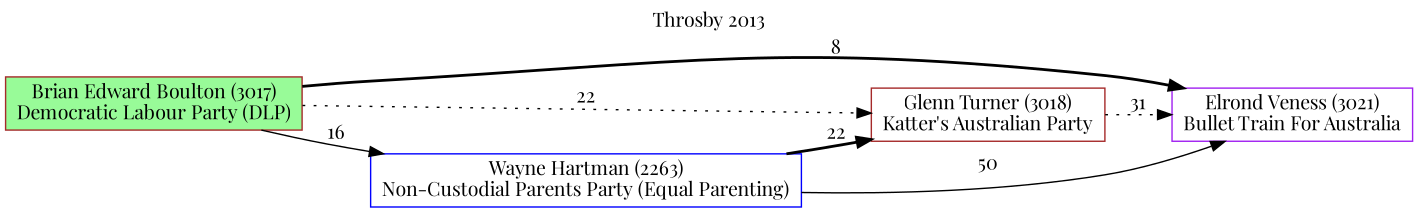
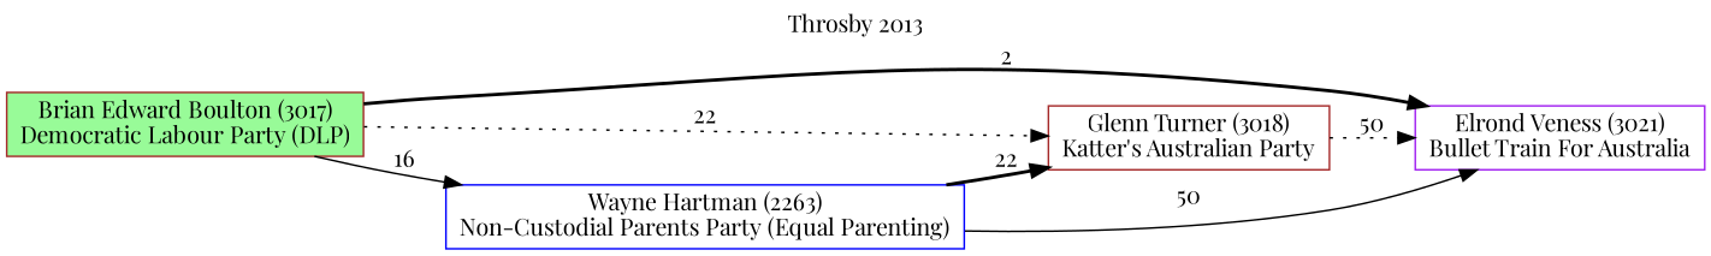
  digraph {
    fontname="Playfair Display"
    label="Throsby 2013"
    labelloc=t
    mclimit=2
    rankdir=LR
    node [color=brown fillcolor=white fontname="Playfair Display" shape=box style=filled]
    edge [fontname="Playfair Display" style=dotted]
    n1 [color=purple label="Elrond Veness (3021)\nBullet Train For Australia"]
    n2 [label="Glenn Turner (3018)\nKatter's Australian Party"]
    n3 [color=blue label="Wayne Hartman (2263)\nNon-Custodial Parents Party (Equal Parenting)"]
    n4 [fillcolor=palegreen label="Brian Edward Boulton (3017)\nDemocratic Labour Party (DLP)"]
-   n2 -> n1 [label=31]
+   n2 -> n1 [label=50]
    n3 -> n1 [label=50 style=solid]
    n3 -> n2 [label=22 style=bold]
-   n4 -> n1 [label=8 style=bold]
+   n4 -> n1 [label=2 style=bold]
    n4 -> n2 [label=22]
    n4 -> n3 [label=16 style=solid]
  }
